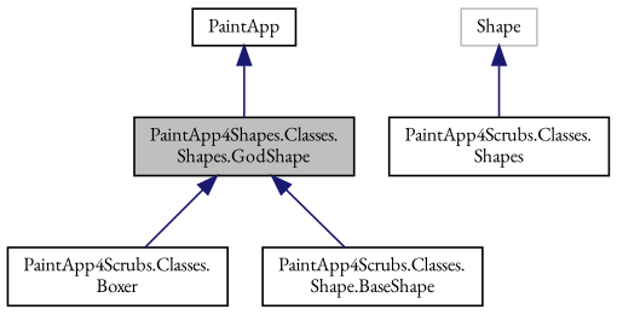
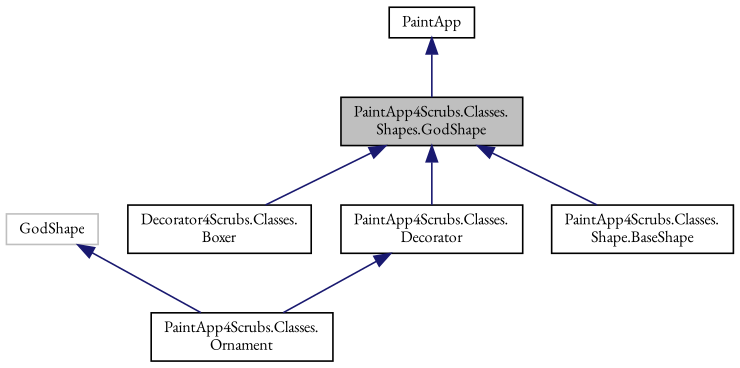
  digraph {
    fontname="EB Garamond"
    rankdir=TB
    node [color=black fillcolor=white fontname="EB Garamond" fontsize=10 shape=record style=filled]
    edge [color=midnightblue dir=back fontname="EB Garamond" fontsize=10 labelfontname=Helvetica labelfontsize=10 style=solid]
-   n1 [fillcolor=grey75 fontcolor=black height=0.2 label="PaintApp4Shapes.Classes.\lShapes.GodShape" width=0.4]
-   n2 [height=0.2 label="PaintApp4Scrubs.Classes.\lBoxer" width=0.4]
+   n1 [fillcolor=grey75 fontcolor=black height=0.2 label="PaintApp4Scrubs.Classes.\lShapes.GodShape" width=0.4]
+   n2 [height=0.2 label="Decorator4Scrubs.Classes.\lBoxer" width=0.4]
+   n3 [height=0.2 label="PaintApp4Scrubs.Classes.\lDecorator" width=0.4]
    n4 [height=0.2 label="PaintApp4Scrubs.Classes.\lShape.BaseShape" width=0.4]
-   n5 [height=0.2 label="PaintApp4Scrubs.Classes.\lShapes" width=0.4]
-   n6 [color=grey75 height=0.2 label=Shape width=0.4]
+   n5 [height=0.2 label="PaintApp4Scrubs.Classes.\lOrnament" width=0.4]
+   n6 [color=grey75 height=0.2 label=GodShape width=0.4]
    n7 [height=0.2 label=PaintApp width=0.4]
    n1 -> n2
+   n1 -> n3
    n1 -> n4
+   n3 -> n5
    n6 -> n5
    n7 -> n1
  }
